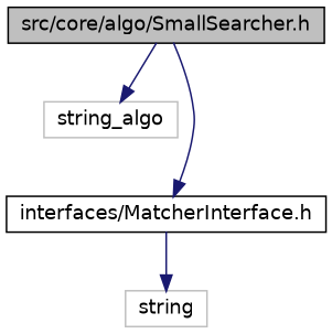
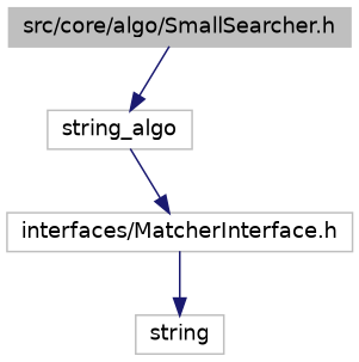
  digraph {
    node [color=black fillcolor=white fontname=Helvetica fontsize=12 shape=record style=filled]
    edge [color=midnightblue fontname=Helvetica fontsize=12 labelfontname=Helvetica labelfontsize=12 style=solid]
-   n1 [fillcolor=grey75 fontcolor=black height=0.2 label="src/core/algo/SmallSearcher.h" width=0.4]
+   n1 [color=grey75 fillcolor=grey75 fontcolor=black height=0.2 label="src/core/algo/SmallSearcher.h" width=0.4]
    n2 [color=grey75 height=0.2 label=string_algo width=0.4]
-   n3 [height=0.2 label="interfaces/MatcherInterface.h" width=0.4]
+   n3 [color=grey75 height=0.2 label="interfaces/MatcherInterface.h" width=0.4]
    n4 [color=grey75 height=0.2 label=string width=0.4]
    n1 -> n2
-   n1 -> n3
+   n2 -> n3
    n3 -> n4
  }
